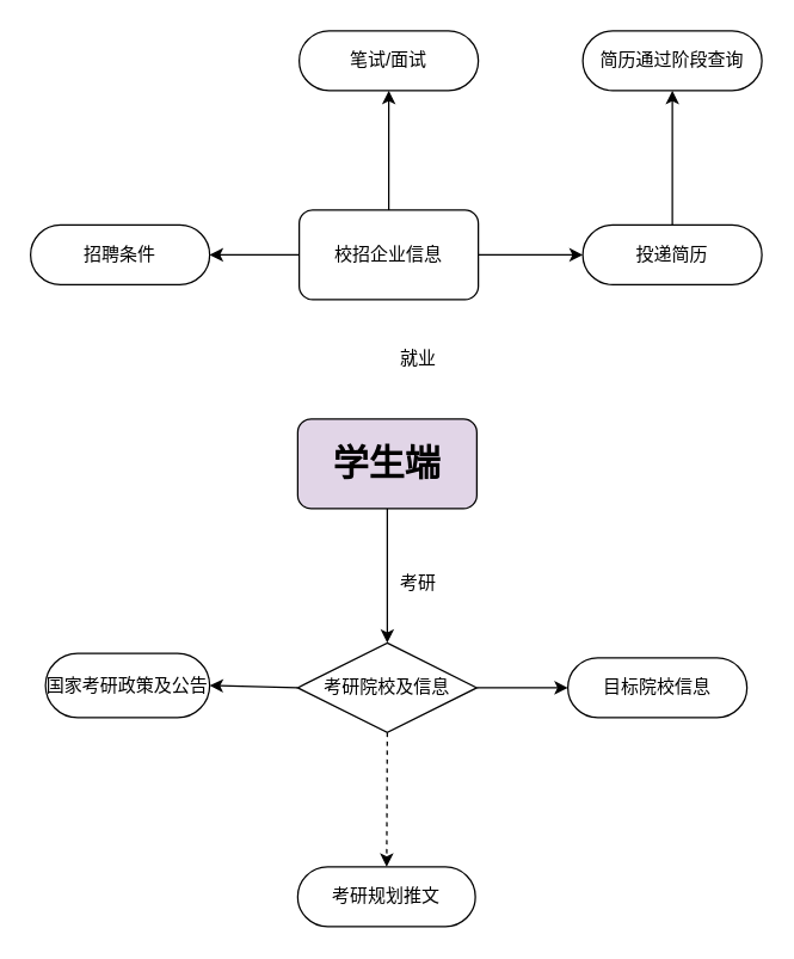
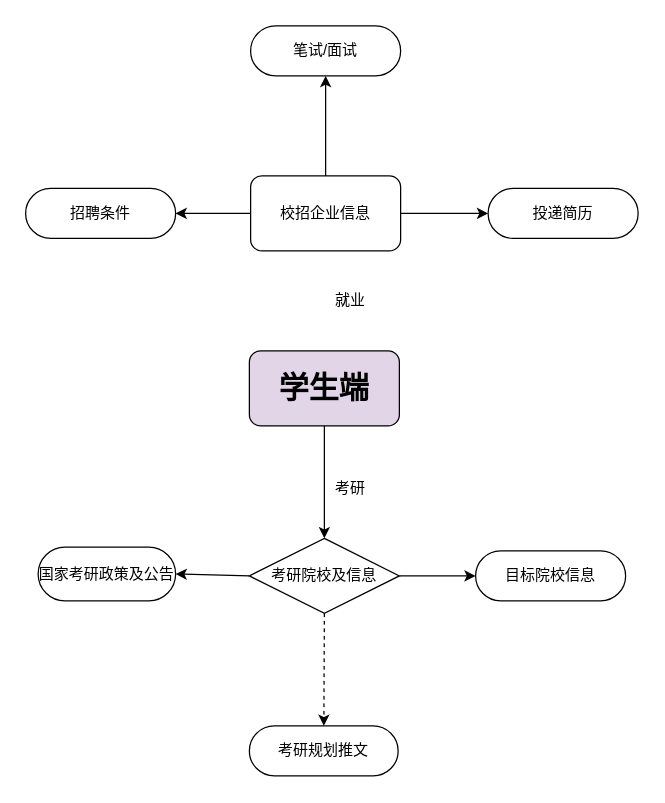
  <mxCell id="0" />
  <mxCell id="1" parent="0" />
  <mxCell id="2" value="&lt;h1&gt;学生端&lt;/h1&gt;" style="rounded=1;whiteSpace=wrap;html=1;fontFamily=Helvetica;align=center;fontStyle=1;horizontal=1;fillColor=#e1d5e7;" parent="1" vertex="1"><mxGeometry x="199" y="280" width="120" height="60" as="geometry" /></mxCell>
  <mxCell id="3" value="校招企业信息" style="rounded=1;whiteSpace=wrap;html=1;fontFamily=Helvetica;align=center;" parent="1" vertex="1"><mxGeometry x="200" y="140" width="120" height="60" as="geometry" /></mxCell>
  <mxCell id="4" value="考研院校及信息" style="rhombus;whiteSpace=wrap;html=1;fontFamily=Helvetica;align=center;" parent="1" vertex="1"><mxGeometry x="199" y="430" width="120" height="60" as="geometry" /></mxCell>
  <mxCell id="5" value="" style="endArrow=classic;html=1;fontFamily=Helvetica;exitX=0.5;exitY=1;exitDx=0;exitDy=0;entryX=0.5;entryY=0;entryDx=0;entryDy=0;" parent="1" source="2" target="4" edge="1"><mxGeometry width="50" height="50" relative="1" as="geometry"><mxPoint x="190" y="430" as="sourcePoint" /><mxPoint x="250" y="300" as="targetPoint" /></mxGeometry></mxCell>
  <mxCell id="6" value="就业" style="text;html=1;strokeColor=none;fillColor=none;align=center;verticalAlign=middle;whiteSpace=wrap;rounded=0;fontFamily=Helvetica;" parent="1" vertex="1"><mxGeometry x="260" y="230" width="40" height="20" as="geometry" /></mxCell>
  <mxCell id="7" value="考研" style="text;html=1;strokeColor=none;fillColor=none;align=center;verticalAlign=middle;whiteSpace=wrap;rounded=0;fontFamily=Helvetica;" parent="1" vertex="1"><mxGeometry x="260" y="380" width="40" height="20" as="geometry" /></mxCell>
  <mxCell id="8" value="" style="endArrow=classic;html=1;fontFamily=Helvetica;exitX=1;exitY=0.5;exitDx=0;exitDy=0;entryX=0;entryY=0.5;entryDx=0;entryDy=0;" parent="1" source="3" target="9" edge="1"><mxGeometry width="50" height="50" relative="1" as="geometry"><mxPoint x="360" y="50" as="sourcePoint" /><mxPoint x="400" y="20" as="targetPoint" /></mxGeometry></mxCell>
  <mxCell id="9" value="投递简历" style="rounded=1;whiteSpace=wrap;html=1;fontFamily=Helvetica;align=center;arcSize=50;" parent="1" vertex="1"><mxGeometry x="390" y="150" width="120" height="40" as="geometry" /></mxCell>
  <mxCell id="10" value="招聘条件" style="rounded=1;whiteSpace=wrap;html=1;fontFamily=Helvetica;align=center;arcSize=50;" parent="1" vertex="1"><mxGeometry x="20" y="150" width="120" height="40" as="geometry" /></mxCell>
  <mxCell id="11" value="" style="endArrow=classic;html=1;fontFamily=Helvetica;exitX=0;exitY=0.5;exitDx=0;exitDy=0;entryX=1;entryY=0.5;entryDx=0;entryDy=0;" parent="1" source="3" target="10" edge="1"><mxGeometry width="50" height="50" relative="1" as="geometry"><mxPoint x="130" y="50" as="sourcePoint" /><mxPoint x="180" y="0" as="targetPoint" /></mxGeometry></mxCell>
  <mxCell id="12" value="笔试/面试" style="rounded=1;whiteSpace=wrap;html=1;fontFamily=Helvetica;align=center;arcSize=50;" parent="1" vertex="1"><mxGeometry x="200" y="20" width="120" height="40" as="geometry" /></mxCell>
  <mxCell id="13" value="" style="endArrow=classic;html=1;fontFamily=Helvetica;entryX=0.5;entryY=1;entryDx=0;entryDy=0;exitX=0.5;exitY=0;exitDx=0;exitDy=0;" parent="1" source="3" target="12" edge="1"><mxGeometry width="50" height="50" relative="1" as="geometry"><mxPoint x="250" y="130" as="sourcePoint" /><mxPoint x="300" y="80" as="targetPoint" /></mxGeometry></mxCell>
  <mxCell id="14" value="目标院校信息" style="rounded=1;whiteSpace=wrap;html=1;fontFamily=Helvetica;align=center;arcSize=50;" parent="1" vertex="1"><mxGeometry x="380" y="440" width="120" height="40" as="geometry" /></mxCell>
  <mxCell id="15" value="" style="endArrow=classic;html=1;fontFamily=Helvetica;entryX=0;entryY=0.5;entryDx=0;entryDy=0;exitX=1;exitY=0.5;exitDx=0;exitDy=0;" parent="1" source="4" target="14" edge="1"><mxGeometry width="50" height="50" relative="1" as="geometry"><mxPoint x="370" y="460" as="sourcePoint" /><mxPoint x="400" y="430" as="targetPoint" /></mxGeometry></mxCell>
  <mxCell id="16" value="国家考研政策及公告" style="rounded=1;whiteSpace=wrap;html=1;fontFamily=Helvetica;align=center;arcSize=50;" parent="1" vertex="1"><mxGeometry x="30" y="437" width="110" height="43" as="geometry" /></mxCell>
  <mxCell id="17" value="" style="endArrow=classic;html=1;fontFamily=Helvetica;entryX=1;entryY=0.5;entryDx=0;entryDy=0;exitX=0;exitY=0.5;exitDx=0;exitDy=0;" parent="1" source="4" target="16" edge="1"><mxGeometry width="50" height="50" relative="1" as="geometry"><mxPoint x="150" y="490" as="sourcePoint" /><mxPoint x="200" y="440" as="targetPoint" /></mxGeometry></mxCell>
  <mxCell id="18" value="考研规划推文" style="rounded=1;whiteSpace=wrap;html=1;fontFamily=Helvetica;align=center;arcSize=50;" parent="1" vertex="1"><mxGeometry x="199" y="580" width="119" height="40" as="geometry" /></mxCell>
  <mxCell id="19" value="" style="endArrow=classic;html=1;fontFamily=Helvetica;exitX=0.5;exitY=1;exitDx=0;exitDy=0;dashed=1;" parent="1" source="4" target="18" edge="1"><mxGeometry width="50" height="50" relative="1" as="geometry"><mxPoint x="230" y="560" as="sourcePoint" /><mxPoint x="280" y="510" as="targetPoint" /></mxGeometry></mxCell>
- <mxCell id="20" value="简历通过阶段查询" style="rounded=1;whiteSpace=wrap;html=1;fontFamily=Helvetica;align=center;arcSize=50;" parent="1" vertex="1"><mxGeometry x="390" y="20" width="120" height="40" as="geometry" /></mxCell>
- <mxCell id="21" value="" style="endArrow=classic;html=1;fontFamily=Helvetica;entryX=0.5;entryY=1;entryDx=0;entryDy=0;exitX=0.5;exitY=0;exitDx=0;exitDy=0;" parent="1" source="9" target="20" edge="1"><mxGeometry width="50" height="50" relative="1" as="geometry"><mxPoint x="440" y="160" as="sourcePoint" /><mxPoint x="490" y="110" as="targetPoint" /></mxGeometry></mxCell>
